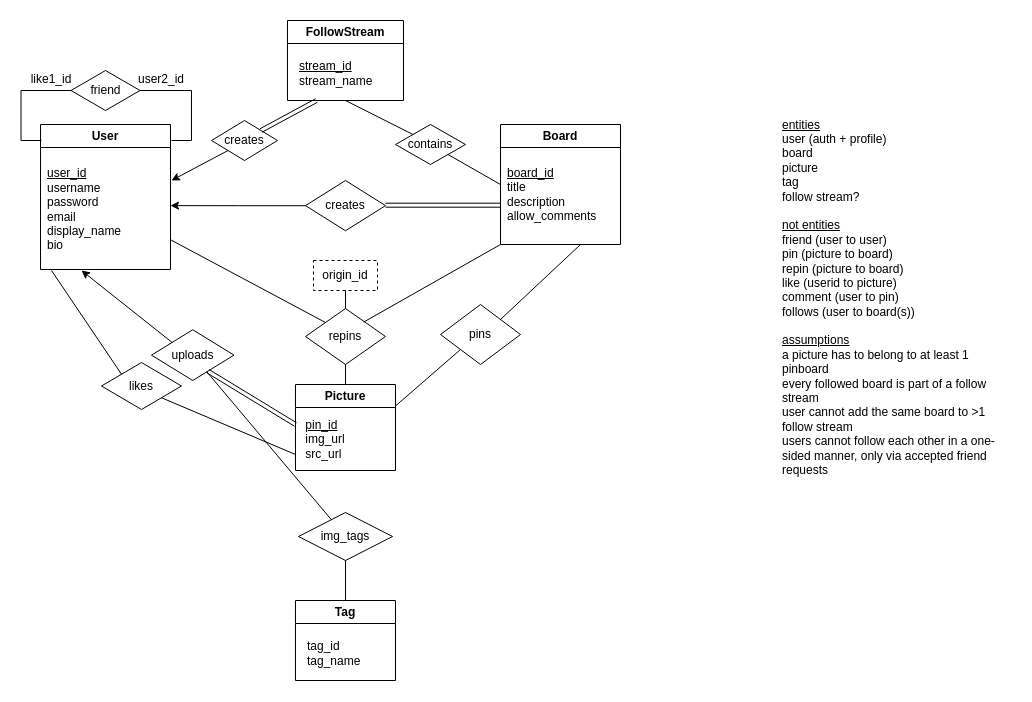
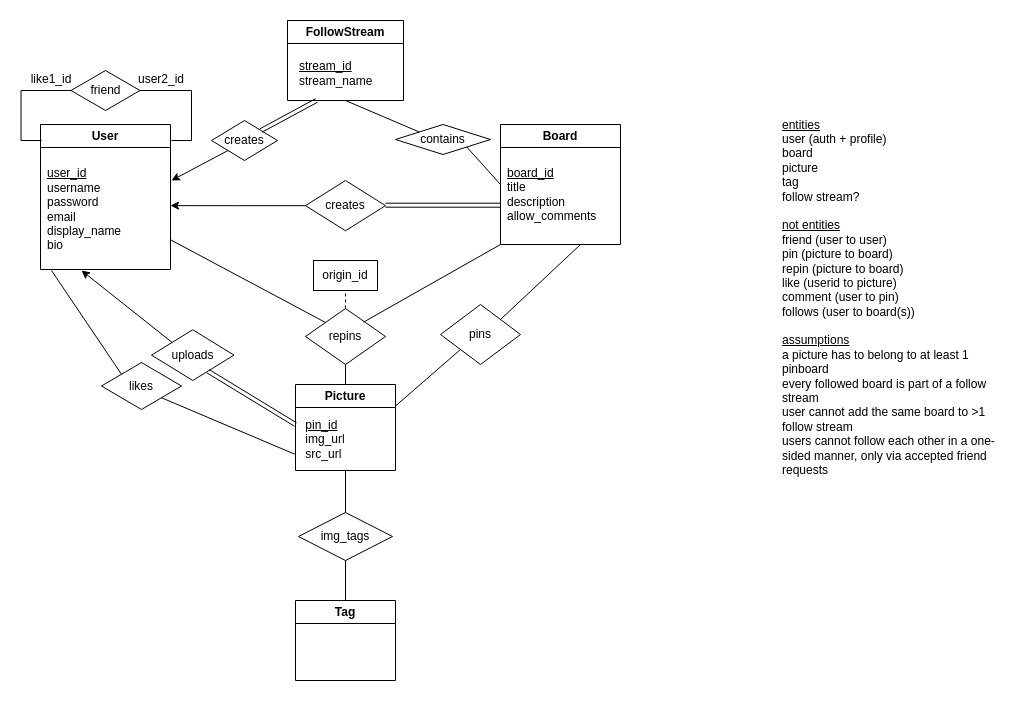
  <mxCell id="0" />
  <mxCell id="1" parent="0" />
  <mxCell id="2" value="User" style="swimlane;whiteSpace=wrap;html=1;" vertex="1" parent="1"><mxGeometry x="40" y="124" width="130" height="145" as="geometry" /></mxCell>
  <mxCell id="3" value="&lt;u&gt;user_id&lt;/u&gt;&lt;div&gt;username&lt;/div&gt;&lt;div&gt;password&lt;/div&gt;&lt;div&gt;&lt;span style=&quot;background-color: transparent; color: light-dark(rgb(0, 0, 0), rgb(255, 255, 255));&quot;&gt;email&lt;/span&gt;&lt;/div&gt;&lt;div&gt;&lt;span style=&quot;background-color: transparent; color: light-dark(rgb(0, 0, 0), rgb(255, 255, 255));&quot;&gt;display_name&lt;/span&gt;&lt;/div&gt;&lt;div&gt;&lt;span style=&quot;background-color: transparent; color: light-dark(rgb(0, 0, 0), rgb(255, 255, 255));&quot;&gt;bio&lt;/span&gt;&lt;/div&gt;" style="text;html=1;align=left;verticalAlign=middle;resizable=0;points=[];autosize=1;strokeColor=none;fillColor=none;" vertex="1" parent="2"><mxGeometry x="5" y="35" width="100" height="100" as="geometry" /></mxCell>
  <mxCell id="4" value="Board" style="swimlane;whiteSpace=wrap;html=1;" vertex="1" parent="1"><mxGeometry x="500" y="124" width="120" height="120" as="geometry" /></mxCell>
  <mxCell id="5" value="&lt;u&gt;board_id&lt;/u&gt;&lt;div&gt;title&lt;/div&gt;&lt;div&gt;description&lt;/div&gt;&lt;div&gt;allow_comments&lt;/div&gt;" style="text;html=1;align=left;verticalAlign=middle;resizable=0;points=[];autosize=1;strokeColor=none;fillColor=none;" vertex="1" parent="4"><mxGeometry x="5" y="35" width="110" height="70" as="geometry" /></mxCell>
  <mxCell id="6" value="&lt;div&gt;&lt;u&gt;entities&lt;/u&gt;&lt;/div&gt;user (auth + profile)&lt;div&gt;board&lt;/div&gt;&lt;div&gt;picture&lt;/div&gt;&lt;div&gt;tag&lt;/div&gt;&lt;div&gt;&lt;span style=&quot;background-color: transparent; color: light-dark(rgb(0, 0, 0), rgb(255, 255, 255));&quot;&gt;follow stream?&lt;/span&gt;&lt;/div&gt;&lt;div&gt;&lt;br&gt;&lt;/div&gt;&lt;div&gt;&lt;u&gt;not entities&lt;/u&gt;&lt;/div&gt;&lt;div&gt;friend (user to user)&lt;/div&gt;&lt;div&gt;pin (picture to board)&lt;/div&gt;&lt;div&gt;repin (picture to board)&lt;/div&gt;&lt;div&gt;&lt;div style=&quot;--tw-scale-x: 1; --tw-scale-y: 1; --tw-pan-x: ; --tw-pan-y: ; --tw-pinch-zoom: ; --tw-scroll-snap-strictness: proximity; --tw-gradient-from-position: ; --tw-gradient-via-position: ; --tw-gradient-to-position: ; --tw-ordinal: ; --tw-slashed-zero: ; --tw-numeric-figure: ; --tw-numeric-spacing: ; --tw-numeric-fraction: ; --tw-ring-inset: ; --tw-ring-offset-width: 0px; --tw-ring-offset-color: light-dark(#fff, #000000); --tw-ring-color: rgb(59 130 246 / .5); --tw-ring-offset-shadow: 0 0 #0000; --tw-ring-shadow: 0 0 #0000; --tw-shadow: 0 0 #0000; --tw-shadow-colored: 0 0 #0000; --tw-blur: ; --tw-brightness: ; --tw-contrast: ; --tw-grayscale: ; --tw-hue-rotate: ; --tw-invert: ; --tw-saturate: ; --tw-sepia: ; --tw-drop-shadow: ; --tw-backdrop-blur: ; --tw-backdrop-brightness: ; --tw-backdrop-contrast: ; --tw-backdrop-grayscale: ; --tw-backdrop-hue-rotate: ; --tw-backdrop-invert: ; --tw-backdrop-opacity: ; --tw-backdrop-saturate: ; --tw-backdrop-sepia: ;&quot;&gt;like (userid to picture)&lt;/div&gt;&lt;/div&gt;&lt;div style=&quot;--tw-scale-x: 1; --tw-scale-y: 1; --tw-pan-x: ; --tw-pan-y: ; --tw-pinch-zoom: ; --tw-scroll-snap-strictness: proximity; --tw-gradient-from-position: ; --tw-gradient-via-position: ; --tw-gradient-to-position: ; --tw-ordinal: ; --tw-slashed-zero: ; --tw-numeric-figure: ; --tw-numeric-spacing: ; --tw-numeric-fraction: ; --tw-ring-inset: ; --tw-ring-offset-width: 0px; --tw-ring-offset-color: light-dark(#fff, #000000); --tw-ring-color: rgb(59 130 246 / .5); --tw-ring-offset-shadow: 0 0 #0000; --tw-ring-shadow: 0 0 #0000; --tw-shadow: 0 0 #0000; --tw-shadow-colored: 0 0 #0000; --tw-blur: ; --tw-brightness: ; --tw-contrast: ; --tw-grayscale: ; --tw-hue-rotate: ; --tw-invert: ; --tw-saturate: ; --tw-sepia: ; --tw-drop-shadow: ; --tw-backdrop-blur: ; --tw-backdrop-brightness: ; --tw-backdrop-contrast: ; --tw-backdrop-grayscale: ; --tw-backdrop-hue-rotate: ; --tw-backdrop-invert: ; --tw-backdrop-opacity: ; --tw-backdrop-saturate: ; --tw-backdrop-sepia: ;&quot;&gt;comment (user to pin)&lt;/div&gt;&lt;div style=&quot;--tw-scale-x: 1; --tw-scale-y: 1; --tw-pan-x: ; --tw-pan-y: ; --tw-pinch-zoom: ; --tw-scroll-snap-strictness: proximity; --tw-gradient-from-position: ; --tw-gradient-via-position: ; --tw-gradient-to-position: ; --tw-ordinal: ; --tw-slashed-zero: ; --tw-numeric-figure: ; --tw-numeric-spacing: ; --tw-numeric-fraction: ; --tw-ring-inset: ; --tw-ring-offset-width: 0px; --tw-ring-offset-color: light-dark(#fff, #000000); --tw-ring-color: rgb(59 130 246 / .5); --tw-ring-offset-shadow: 0 0 #0000; --tw-ring-shadow: 0 0 #0000; --tw-shadow: 0 0 #0000; --tw-shadow-colored: 0 0 #0000; --tw-blur: ; --tw-brightness: ; --tw-contrast: ; --tw-grayscale: ; --tw-hue-rotate: ; --tw-invert: ; --tw-saturate: ; --tw-sepia: ; --tw-drop-shadow: ; --tw-backdrop-blur: ; --tw-backdrop-brightness: ; --tw-backdrop-contrast: ; --tw-backdrop-grayscale: ; --tw-backdrop-hue-rotate: ; --tw-backdrop-invert: ; --tw-backdrop-opacity: ; --tw-backdrop-saturate: ; --tw-backdrop-sepia: ;&quot;&gt;follows (user to board(s))&lt;/div&gt;&lt;div&gt;&lt;br&gt;&lt;/div&gt;&lt;div&gt;&lt;u&gt;assumptions&lt;/u&gt;&lt;br&gt;a picture has to belong to at least 1 pinboard&lt;/div&gt;&lt;div&gt;every followed board is part of a follow stream&lt;/div&gt;&lt;div&gt;user cannot add the same board to &amp;gt;1 follow stream&lt;/div&gt;&lt;div&gt;users cannot follow each other in a one-sided manner, only via accepted friend requests&lt;/div&gt;" style="text;html=1;align=left;verticalAlign=middle;whiteSpace=wrap;rounded=0;" vertex="1" parent="1"><mxGeometry x="780" y="82" width="230" height="430" as="geometry" /></mxCell>
  <mxCell id="7" value="Picture" style="swimlane;whiteSpace=wrap;html=1;" vertex="1" parent="1"><mxGeometry x="295" y="384" width="100" height="86" as="geometry" /></mxCell>
  <mxCell id="8" value="&lt;div style=&quot;text-align: left;&quot;&gt;&lt;u&gt;pin_id&lt;/u&gt;&lt;/div&gt;&lt;div style=&quot;text-align: left;&quot;&gt;img_url&lt;/div&gt;&lt;div style=&quot;text-align: left;&quot;&gt;src_url&lt;/div&gt;" style="text;html=1;align=center;verticalAlign=middle;whiteSpace=wrap;rounded=0;" vertex="1" parent="7"><mxGeometry y="25" width="60" height="60" as="geometry" /></mxCell>
  <mxCell id="9" value="Tag" style="swimlane;whiteSpace=wrap;html=1;" vertex="1" parent="1"><mxGeometry x="295" y="600" width="100" height="80" as="geometry" /></mxCell>
- <mxCell id="10" value="tag_id&lt;div&gt;tag_name&lt;/div&gt;" style="text;html=1;align=left;verticalAlign=middle;whiteSpace=wrap;rounded=0;" vertex="1" parent="9"><mxGeometry x="10" y="38" width="60" height="30" as="geometry" /></mxCell>
  <mxCell id="11" value="" style="edgeStyle=orthogonalEdgeStyle;rounded=0;orthogonalLoop=1;jettySize=auto;html=1;entryX=1;entryY=0.5;entryDx=0;entryDy=0;" edge="1" parent="1" source="12"><mxGeometry relative="1" as="geometry"><mxPoint x="170" y="205.12" as="targetPoint" /></mxGeometry></mxCell>
  <mxCell id="12" value="creates" style="rhombus;whiteSpace=wrap;html=1;" vertex="1" parent="1"><mxGeometry x="305" y="180" width="80" height="50.25" as="geometry" /></mxCell>
  <mxCell id="13" value="" style="endArrow=none;html=1;rounded=0;shape=link;" edge="1" parent="1"><mxGeometry width="50" height="50" relative="1" as="geometry"><mxPoint x="385" y="204.69" as="sourcePoint" /><mxPoint x="500" y="204.69" as="targetPoint" /></mxGeometry></mxCell>
  <mxCell id="14" value="pins" style="rhombus;whiteSpace=wrap;html=1;" vertex="1" parent="1"><mxGeometry x="440" y="304" width="80" height="60" as="geometry" /></mxCell>
  <mxCell id="15" value="" style="endArrow=none;html=1;rounded=0;entryX=0;entryY=1;entryDx=0;entryDy=0;exitX=1;exitY=0.25;exitDx=0;exitDy=0;" edge="1" parent="1" source="7" target="14"><mxGeometry width="50" height="50" relative="1" as="geometry"><mxPoint x="410" y="394" as="sourcePoint" /><mxPoint x="460" y="344" as="targetPoint" /></mxGeometry></mxCell>
  <mxCell id="16" value="" style="endArrow=none;html=1;rounded=0;exitX=1;exitY=0;exitDx=0;exitDy=0;" edge="1" parent="1" source="14"><mxGeometry width="50" height="50" relative="1" as="geometry"><mxPoint x="370" y="374" as="sourcePoint" /><mxPoint x="580" y="244" as="targetPoint" /></mxGeometry></mxCell>
  <mxCell id="17" value="uploads" style="rhombus;whiteSpace=wrap;html=1;" vertex="1" parent="1"><mxGeometry x="151" y="329.25" width="82.5" height="50.75" as="geometry" /></mxCell>
  <mxCell id="18" value="" style="endArrow=none;html=1;rounded=0;entryX=0.684;entryY=0.816;entryDx=0;entryDy=0;entryPerimeter=0;shape=link;exitX=0;exitY=0.25;exitDx=0;exitDy=0;" edge="1" parent="1" source="8" target="17"><mxGeometry width="50" height="50" relative="1" as="geometry"><mxPoint x="295" y="384" as="sourcePoint" /><mxPoint x="211" y="350" as="targetPoint" /></mxGeometry></mxCell>
  <mxCell id="19" value="" style="endArrow=classic;html=1;rounded=0;exitX=0;exitY=0;exitDx=0;exitDy=0;" edge="1" parent="1" source="17"><mxGeometry width="50" height="50" relative="1" as="geometry"><mxPoint x="388.5" y="365.25" as="sourcePoint" /><mxPoint x="81" y="270" as="targetPoint" /></mxGeometry></mxCell>
  <mxCell id="20" value="friend" style="rhombus;whiteSpace=wrap;html=1;" vertex="1" parent="1"><mxGeometry x="70.5" y="70" width="69" height="40" as="geometry" /></mxCell>
  <mxCell id="21" value="" style="endArrow=none;html=1;rounded=0;" edge="1" parent="1"><mxGeometry width="50" height="50" relative="1" as="geometry"><mxPoint x="139.5" y="90" as="sourcePoint" /><mxPoint x="171" y="140" as="targetPoint" /><Array as="points"><mxPoint x="191" y="90" /><mxPoint x="191" y="140" /></Array></mxGeometry></mxCell>
  <mxCell id="22" value="" style="endArrow=none;html=1;rounded=0;" edge="1" parent="1"><mxGeometry width="50" height="50" relative="1" as="geometry"><mxPoint x="70.5" y="90" as="sourcePoint" /><mxPoint x="41" y="140" as="targetPoint" /><Array as="points"><mxPoint x="20.5" y="90" /><mxPoint x="20.5" y="140" /></Array></mxGeometry></mxCell>
  <mxCell id="23" value="img_tags" style="rhombus;whiteSpace=wrap;html=1;" vertex="1" parent="1"><mxGeometry x="298" y="512" width="94" height="48" as="geometry" /></mxCell>
- <mxCell id="24" value="" style="endArrow=none;html=1;rounded=0;" edge="1" parent="1" source="23" target="17"><mxGeometry width="50" height="50" relative="1" as="geometry"><mxPoint x="345" y="510" as="sourcePoint" /><mxPoint x="521" y="430" as="targetPoint" /></mxGeometry></mxCell>
+ <mxCell id="24" value="" style="endArrow=none;html=1;rounded=0;entryX=0.5;entryY=1;entryDx=0;entryDy=0;" edge="1" parent="1" source="23" target="7"><mxGeometry width="50" height="50" relative="1" as="geometry"><mxPoint x="345" y="510" as="sourcePoint" /><mxPoint x="521" y="430" as="targetPoint" /></mxGeometry></mxCell>
  <mxCell id="25" value="" style="endArrow=none;html=1;rounded=0;exitX=0.5;exitY=1;exitDx=0;exitDy=0;entryX=0.5;entryY=0;entryDx=0;entryDy=0;" edge="1" parent="1" source="23" target="9"><mxGeometry width="50" height="50" relative="1" as="geometry"><mxPoint x="471" y="480" as="sourcePoint" /><mxPoint x="521" y="430" as="targetPoint" /></mxGeometry></mxCell>
  <mxCell id="26" value="repins" style="rhombus;whiteSpace=wrap;html=1;" vertex="1" parent="1"><mxGeometry x="305" y="308" width="80" height="56" as="geometry" /></mxCell>
  <mxCell id="27" value="" style="endArrow=none;html=1;rounded=0;entryX=0;entryY=1;entryDx=0;entryDy=0;" edge="1" parent="1" target="4"><mxGeometry width="50" height="50" relative="1" as="geometry"><mxPoint x="363.226" y="321.542" as="sourcePoint" /><mxPoint x="520" y="362" as="targetPoint" /></mxGeometry></mxCell>
  <mxCell id="28" value="" style="endArrow=none;html=1;rounded=0;entryX=1;entryY=1;entryDx=0;entryDy=0;exitX=0;exitY=0;exitDx=0;exitDy=0;" edge="1" parent="1" source="26"><mxGeometry width="50" height="50" relative="1" as="geometry"><mxPoint x="266" y="329.25" as="sourcePoint" /><mxPoint x="170" y="239.25" as="targetPoint" /></mxGeometry></mxCell>
  <mxCell id="29" value="FollowStream" style="swimlane;whiteSpace=wrap;html=1;" vertex="1" parent="1"><mxGeometry x="287" y="20" width="116" height="80" as="geometry" /></mxCell>
  <mxCell id="30" value="&lt;u&gt;stream_id&lt;/u&gt;&lt;div&gt;stream_name&lt;/div&gt;" style="text;html=1;align=left;verticalAlign=middle;resizable=0;points=[];autosize=1;strokeColor=none;fillColor=none;" vertex="1" parent="29"><mxGeometry x="10" y="33" width="100" height="40" as="geometry" /></mxCell>
  <mxCell id="31" value="creates" style="rhombus;whiteSpace=wrap;html=1;" vertex="1" parent="1"><mxGeometry x="211" y="120" width="66" height="40" as="geometry" /></mxCell>
- <mxCell id="32" value="contains" style="rhombus;whiteSpace=wrap;html=1;" vertex="1" parent="1"><mxGeometry x="395" y="124" width="70" height="40" as="geometry" /></mxCell>
+ <mxCell id="32" value="contains" style="rhombus;whiteSpace=wrap;html=1;" vertex="1" parent="1"><mxGeometry x="395" y="124" width="95" height="30" as="geometry" /></mxCell>
  <mxCell id="33" value="" style="endArrow=none;html=1;rounded=0;exitX=0;exitY=0;exitDx=0;exitDy=0;entryX=0.5;entryY=1;entryDx=0;entryDy=0;" edge="1" parent="1" source="32" target="29"><mxGeometry width="50" height="50" relative="1" as="geometry"><mxPoint x="451" y="160" as="sourcePoint" /><mxPoint x="501" y="110" as="targetPoint" /></mxGeometry></mxCell>
  <mxCell id="34" value="" style="endArrow=none;html=1;rounded=0;exitX=1;exitY=1;exitDx=0;exitDy=0;entryX=0;entryY=0.5;entryDx=0;entryDy=0;" edge="1" parent="1" source="32" target="4"><mxGeometry width="50" height="50" relative="1" as="geometry"><mxPoint x="451" y="160" as="sourcePoint" /><mxPoint x="501" y="160" as="targetPoint" /></mxGeometry></mxCell>
  <mxCell id="35" value="" style="endArrow=none;html=1;rounded=0;exitX=1;exitY=0;exitDx=0;exitDy=0;entryX=0.25;entryY=1;entryDx=0;entryDy=0;shape=link;" edge="1" parent="1" source="31" target="29"><mxGeometry width="50" height="50" relative="1" as="geometry"><mxPoint x="311" y="174" as="sourcePoint" /><mxPoint x="361" y="124" as="targetPoint" /></mxGeometry></mxCell>
  <mxCell id="36" value="" style="endArrow=classic;html=1;rounded=0;exitX=0;exitY=1;exitDx=0;exitDy=0;" edge="1" parent="1" source="31"><mxGeometry width="50" height="50" relative="1" as="geometry"><mxPoint x="451" y="160" as="sourcePoint" /><mxPoint x="171" y="180" as="targetPoint" /></mxGeometry></mxCell>
  <mxCell id="37" value="like1_id" style="text;html=1;align=center;verticalAlign=middle;whiteSpace=wrap;rounded=0;" vertex="1" parent="1"><mxGeometry x="21" y="64" width="60" height="30" as="geometry" /></mxCell>
  <mxCell id="38" value="user2_id" style="text;html=1;align=center;verticalAlign=middle;whiteSpace=wrap;rounded=0;" vertex="1" parent="1"><mxGeometry x="131" y="64" width="60" height="30" as="geometry" /></mxCell>
  <mxCell id="39" value="likes" style="rhombus;whiteSpace=wrap;html=1;" vertex="1" parent="1"><mxGeometry x="101" y="362" width="80" height="47" as="geometry" /></mxCell>
  <mxCell id="40" value="" style="endArrow=none;html=1;rounded=0;exitX=0;exitY=0;exitDx=0;exitDy=0;" edge="1" parent="1" source="39"><mxGeometry width="50" height="50" relative="1" as="geometry"><mxPoint x="256" y="294" as="sourcePoint" /><mxPoint x="51" y="270" as="targetPoint" /></mxGeometry></mxCell>
  <mxCell id="41" value="" style="endArrow=none;html=1;rounded=0;entryX=1;entryY=1;entryDx=0;entryDy=0;exitX=0;exitY=0.75;exitDx=0;exitDy=0;" edge="1" parent="1" source="8" target="39"><mxGeometry width="50" height="50" relative="1" as="geometry"><mxPoint x="342" y="377" as="sourcePoint" /><mxPoint x="392" y="327" as="targetPoint" /></mxGeometry></mxCell>
  <mxCell id="42" value="" style="endArrow=none;html=1;rounded=0;entryX=0.5;entryY=1;entryDx=0;entryDy=0;exitX=0.5;exitY=0;exitDx=0;exitDy=0;" edge="1" parent="1" source="7" target="26"><mxGeometry width="50" height="50" relative="1" as="geometry"><mxPoint x="451" y="310" as="sourcePoint" /><mxPoint x="501" y="260" as="targetPoint" /></mxGeometry></mxCell>
- <mxCell id="43" value="origin_id" style="rounded=0;whiteSpace=wrap;html=1;dashed=1;" vertex="1" parent="1"><mxGeometry x="313" y="260" width="64" height="30" as="geometry" /></mxCell>
- <mxCell id="44" value="" style="endArrow=none;dashed=0;html=1;rounded=0;entryX=0.5;entryY=1;entryDx=0;entryDy=0;exitX=0.5;exitY=0;exitDx=0;exitDy=0;" edge="1" parent="1" source="26" target="43"><mxGeometry width="50" height="50" relative="1" as="geometry"><mxPoint x="451" y="350" as="sourcePoint" /><mxPoint x="501" y="300" as="targetPoint" /></mxGeometry></mxCell>
+ <mxCell id="43" value="origin_id" style="rounded=0;whiteSpace=wrap;html=1;" vertex="1" parent="1"><mxGeometry x="313" y="260" width="64" height="30" as="geometry" /></mxCell>
+ <mxCell id="44" value="" style="endArrow=none;dashed=1;html=1;rounded=0;entryX=0.5;entryY=1;entryDx=0;entryDy=0;exitX=0.5;exitY=0;exitDx=0;exitDy=0;" edge="1" parent="1" source="26" target="43"><mxGeometry width="50" height="50" relative="1" as="geometry"><mxPoint x="451" y="350" as="sourcePoint" /><mxPoint x="501" y="300" as="targetPoint" /></mxGeometry></mxCell>
